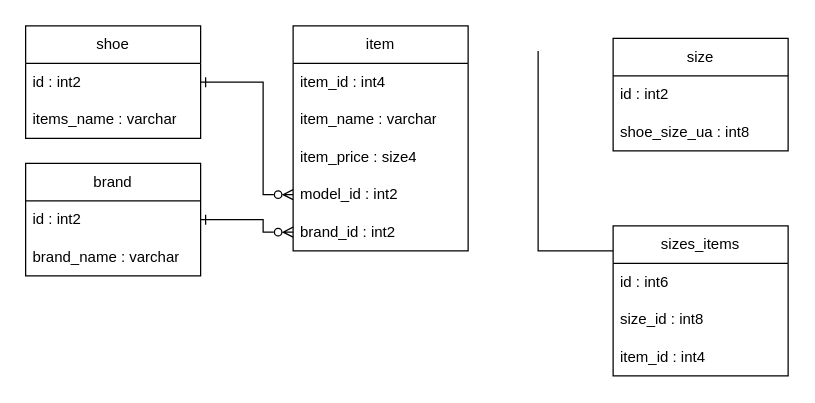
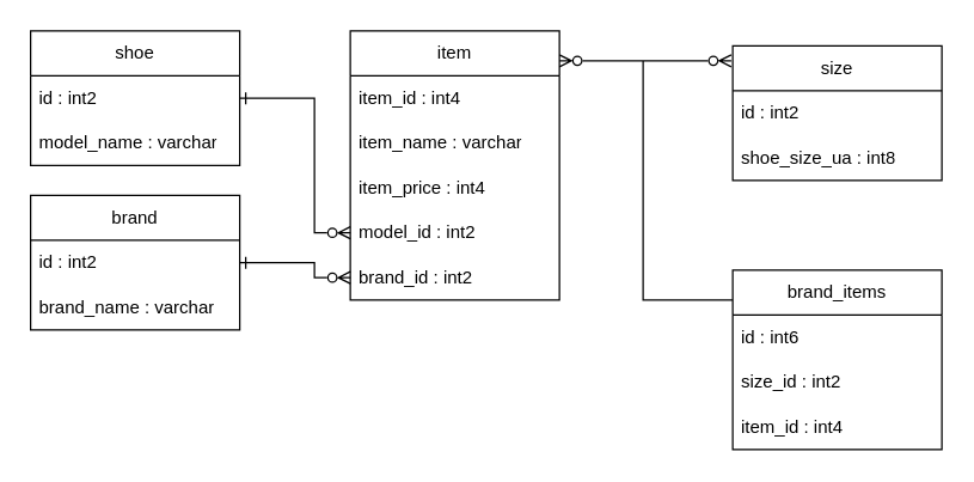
  <mxCell id="0" />
  <mxCell id="1" parent="0" />
  <mxCell id="2" value="shoe" style="swimlane;fontStyle=0;childLayout=stackLayout;horizontal=1;startSize=30;horizontalStack=0;resizeParent=1;resizeParentMax=0;resizeLast=0;collapsible=1;marginBottom=0;whiteSpace=wrap;html=1;" parent="1" vertex="1"><mxGeometry x="20" y="20" width="140" height="90" as="geometry" /></mxCell>
  <mxCell id="3" value="id : int2" style="text;strokeColor=none;fillColor=none;align=left;verticalAlign=middle;spacingLeft=4;spacingRight=4;overflow=hidden;points=[[0,0.5],[1,0.5]];portConstraint=eastwest;rotatable=0;whiteSpace=wrap;html=1;" parent="2" vertex="1"><mxGeometry y="30" width="140" height="30" as="geometry" /></mxCell>
- <mxCell id="4" value="items_name : varchar" style="text;strokeColor=none;fillColor=none;align=left;verticalAlign=middle;spacingLeft=4;spacingRight=4;overflow=hidden;points=[[0,0.5],[1,0.5]];portConstraint=eastwest;rotatable=0;whiteSpace=wrap;html=1;" parent="2" vertex="1"><mxGeometry y="60" width="140" height="30" as="geometry" /></mxCell>
+ <mxCell id="4" value="model_name : varchar" style="text;strokeColor=none;fillColor=none;align=left;verticalAlign=middle;spacingLeft=4;spacingRight=4;overflow=hidden;points=[[0,0.5],[1,0.5]];portConstraint=eastwest;rotatable=0;whiteSpace=wrap;html=1;" parent="2" vertex="1"><mxGeometry y="60" width="140" height="30" as="geometry" /></mxCell>
  <mxCell id="5" value="item" style="swimlane;fontStyle=0;childLayout=stackLayout;horizontal=1;startSize=30;horizontalStack=0;resizeParent=1;resizeParentMax=0;resizeLast=0;collapsible=1;marginBottom=0;whiteSpace=wrap;html=1;" parent="1" vertex="1"><mxGeometry x="234" y="20" width="140" height="180" as="geometry" /></mxCell>
  <mxCell id="6" value="item_id : int4" style="text;strokeColor=none;fillColor=none;align=left;verticalAlign=middle;spacingLeft=4;spacingRight=4;overflow=hidden;points=[[0,0.5],[1,0.5]];portConstraint=eastwest;rotatable=0;whiteSpace=wrap;html=1;" parent="5" vertex="1"><mxGeometry y="30" width="140" height="30" as="geometry" /></mxCell>
  <mxCell id="7" value="item_name : varchar" style="text;strokeColor=none;fillColor=none;align=left;verticalAlign=middle;spacingLeft=4;spacingRight=4;overflow=hidden;points=[[0,0.5],[1,0.5]];portConstraint=eastwest;rotatable=0;whiteSpace=wrap;html=1;" parent="5" vertex="1"><mxGeometry y="60" width="140" height="30" as="geometry" /></mxCell>
- <mxCell id="8" value="item_price : size4" style="text;strokeColor=none;fillColor=none;align=left;verticalAlign=middle;spacingLeft=4;spacingRight=4;overflow=hidden;points=[[0,0.5],[1,0.5]];portConstraint=eastwest;rotatable=0;whiteSpace=wrap;html=1;" parent="5" vertex="1"><mxGeometry y="90" width="140" height="30" as="geometry" /></mxCell>
+ <mxCell id="8" value="item_price : int4" style="text;strokeColor=none;fillColor=none;align=left;verticalAlign=middle;spacingLeft=4;spacingRight=4;overflow=hidden;points=[[0,0.5],[1,0.5]];portConstraint=eastwest;rotatable=0;whiteSpace=wrap;html=1;" parent="5" vertex="1"><mxGeometry y="90" width="140" height="30" as="geometry" /></mxCell>
  <mxCell id="9" value="model_id : int2" style="text;strokeColor=none;fillColor=none;align=left;verticalAlign=middle;spacingLeft=4;spacingRight=4;overflow=hidden;points=[[0,0.5],[1,0.5]];portConstraint=eastwest;rotatable=0;whiteSpace=wrap;html=1;" parent="5" vertex="1"><mxGeometry y="120" width="140" height="30" as="geometry" /></mxCell>
  <mxCell id="10" value="brand_id : int2" style="text;strokeColor=none;fillColor=none;align=left;verticalAlign=middle;spacingLeft=4;spacingRight=4;overflow=hidden;points=[[0,0.5],[1,0.5]];portConstraint=eastwest;rotatable=0;whiteSpace=wrap;html=1;" parent="5" vertex="1"><mxGeometry y="150" width="140" height="30" as="geometry" /></mxCell>
  <mxCell id="11" value="brand" style="swimlane;fontStyle=0;childLayout=stackLayout;horizontal=1;startSize=30;horizontalStack=0;resizeParent=1;resizeParentMax=0;resizeLast=0;collapsible=1;marginBottom=0;whiteSpace=wrap;html=1;" parent="1" vertex="1"><mxGeometry x="20" y="130" width="140" height="90" as="geometry" /></mxCell>
  <mxCell id="12" value="id : int2" style="text;strokeColor=none;fillColor=none;align=left;verticalAlign=middle;spacingLeft=4;spacingRight=4;overflow=hidden;points=[[0,0.5],[1,0.5]];portConstraint=eastwest;rotatable=0;whiteSpace=wrap;html=1;" parent="11" vertex="1"><mxGeometry y="30" width="140" height="30" as="geometry" /></mxCell>
  <mxCell id="13" value="brand_name : varchar" style="text;strokeColor=none;fillColor=none;align=left;verticalAlign=middle;spacingLeft=4;spacingRight=4;overflow=hidden;points=[[0,0.5],[1,0.5]];portConstraint=eastwest;rotatable=0;whiteSpace=wrap;html=1;" parent="11" vertex="1"><mxGeometry y="60" width="140" height="30" as="geometry" /></mxCell>
  <mxCell id="14" value="size" style="swimlane;fontStyle=0;childLayout=stackLayout;horizontal=1;startSize=30;horizontalStack=0;resizeParent=1;resizeParentMax=0;resizeLast=0;collapsible=1;marginBottom=0;whiteSpace=wrap;html=1;" parent="1" vertex="1"><mxGeometry x="490" y="30" width="140" height="90" as="geometry" /></mxCell>
  <mxCell id="15" value="id : int2" style="text;strokeColor=none;fillColor=none;align=left;verticalAlign=middle;spacingLeft=4;spacingRight=4;overflow=hidden;points=[[0,0.5],[1,0.5]];portConstraint=eastwest;rotatable=0;whiteSpace=wrap;html=1;" parent="14" vertex="1"><mxGeometry y="30" width="140" height="30" as="geometry" /></mxCell>
  <mxCell id="16" value="shoe_size_ua : int8" style="text;strokeColor=none;fillColor=none;align=left;verticalAlign=middle;spacingLeft=4;spacingRight=4;overflow=hidden;points=[[0,0.5],[1,0.5]];portConstraint=eastwest;rotatable=0;whiteSpace=wrap;html=1;" parent="14" vertex="1"><mxGeometry y="60" width="140" height="30" as="geometry" /></mxCell>
+ <mxCell id="17" value="" style="endArrow=ERzeroToMany;html=1;rounded=0;exitX=1;exitY=0.111;exitDx=0;exitDy=0;entryX=-0.007;entryY=0.111;entryDx=0;entryDy=0;startArrow=ERzeroToMany;startFill=0;endFill=0;entryPerimeter=0;exitPerimeter=0;" parent="1" source="5" target="14" edge="1"><mxGeometry width="50" height="50" relative="1" as="geometry"><mxPoint x="374" y="32" as="sourcePoint" /><mxPoint x="440" y="32" as="targetPoint" /></mxGeometry></mxCell>
  <mxCell id="18" value="" style="endArrow=ERzeroToMany;html=1;rounded=0;exitX=1;exitY=0.5;exitDx=0;exitDy=0;entryX=0;entryY=0.5;entryDx=0;entryDy=0;endFill=0;startArrow=ERone;startFill=0;" parent="1" source="12" target="10" edge="1"><mxGeometry width="50" height="50" relative="1" as="geometry"><mxPoint x="160" y="130" as="sourcePoint" /><mxPoint x="226" y="130" as="targetPoint" /><Array as="points"><mxPoint x="210" y="175" /><mxPoint x="210" y="185" /></Array></mxGeometry></mxCell>
  <mxCell id="19" value="" style="endArrow=ERzeroToMany;html=1;rounded=0;exitX=1;exitY=0.5;exitDx=0;exitDy=0;entryX=0;entryY=0.5;entryDx=0;entryDy=0;startArrow=ERone;startFill=0;endFill=0;" parent="1" source="3" target="9" edge="1"><mxGeometry width="50" height="50" relative="1" as="geometry"><mxPoint x="160" y="64.5" as="sourcePoint" /><mxPoint x="226" y="64.5" as="targetPoint" /><Array as="points"><mxPoint x="210" y="65" /><mxPoint x="210" y="155" /></Array></mxGeometry></mxCell>
  <mxCell id="20" value="" style="endArrow=none;html=1;rounded=0;" parent="1" edge="1"><mxGeometry width="50" height="50" relative="1" as="geometry"><mxPoint x="490" y="200" as="sourcePoint" /><mxPoint x="430" y="40" as="targetPoint" /><Array as="points"><mxPoint x="430" y="200" /></Array></mxGeometry></mxCell>
- <mxCell id="21" value="sizes_items" style="swimlane;fontStyle=0;childLayout=stackLayout;horizontal=1;startSize=30;horizontalStack=0;resizeParent=1;resizeParentMax=0;resizeLast=0;collapsible=1;marginBottom=0;whiteSpace=wrap;html=1;" parent="1" vertex="1"><mxGeometry x="490" y="180" width="140" height="120" as="geometry" /></mxCell>
+ <mxCell id="21" value="brand_items" style="swimlane;fontStyle=0;childLayout=stackLayout;horizontal=1;startSize=30;horizontalStack=0;resizeParent=1;resizeParentMax=0;resizeLast=0;collapsible=1;marginBottom=0;whiteSpace=wrap;html=1;" parent="1" vertex="1"><mxGeometry x="490" y="180" width="140" height="120" as="geometry" /></mxCell>
  <mxCell id="22" value="id : int6" style="text;strokeColor=none;fillColor=none;align=left;verticalAlign=middle;spacingLeft=4;spacingRight=4;overflow=hidden;points=[[0,0.5],[1,0.5]];portConstraint=eastwest;rotatable=0;whiteSpace=wrap;html=1;" parent="21" vertex="1"><mxGeometry y="30" width="140" height="30" as="geometry" /></mxCell>
- <mxCell id="23" value="size_id : int8" style="text;strokeColor=none;fillColor=none;align=left;verticalAlign=middle;spacingLeft=4;spacingRight=4;overflow=hidden;points=[[0,0.5],[1,0.5]];portConstraint=eastwest;rotatable=0;whiteSpace=wrap;html=1;" parent="21" vertex="1"><mxGeometry y="60" width="140" height="30" as="geometry" /></mxCell>
+ <mxCell id="23" value="size_id : int2" style="text;strokeColor=none;fillColor=none;align=left;verticalAlign=middle;spacingLeft=4;spacingRight=4;overflow=hidden;points=[[0,0.5],[1,0.5]];portConstraint=eastwest;rotatable=0;whiteSpace=wrap;html=1;" parent="21" vertex="1"><mxGeometry y="60" width="140" height="30" as="geometry" /></mxCell>
  <mxCell id="24" value="item_id : int4" style="text;strokeColor=none;fillColor=none;align=left;verticalAlign=middle;spacingLeft=4;spacingRight=4;overflow=hidden;points=[[0,0.5],[1,0.5]];portConstraint=eastwest;rotatable=0;whiteSpace=wrap;html=1;" parent="21" vertex="1"><mxGeometry y="90" width="140" height="30" as="geometry" /></mxCell>
